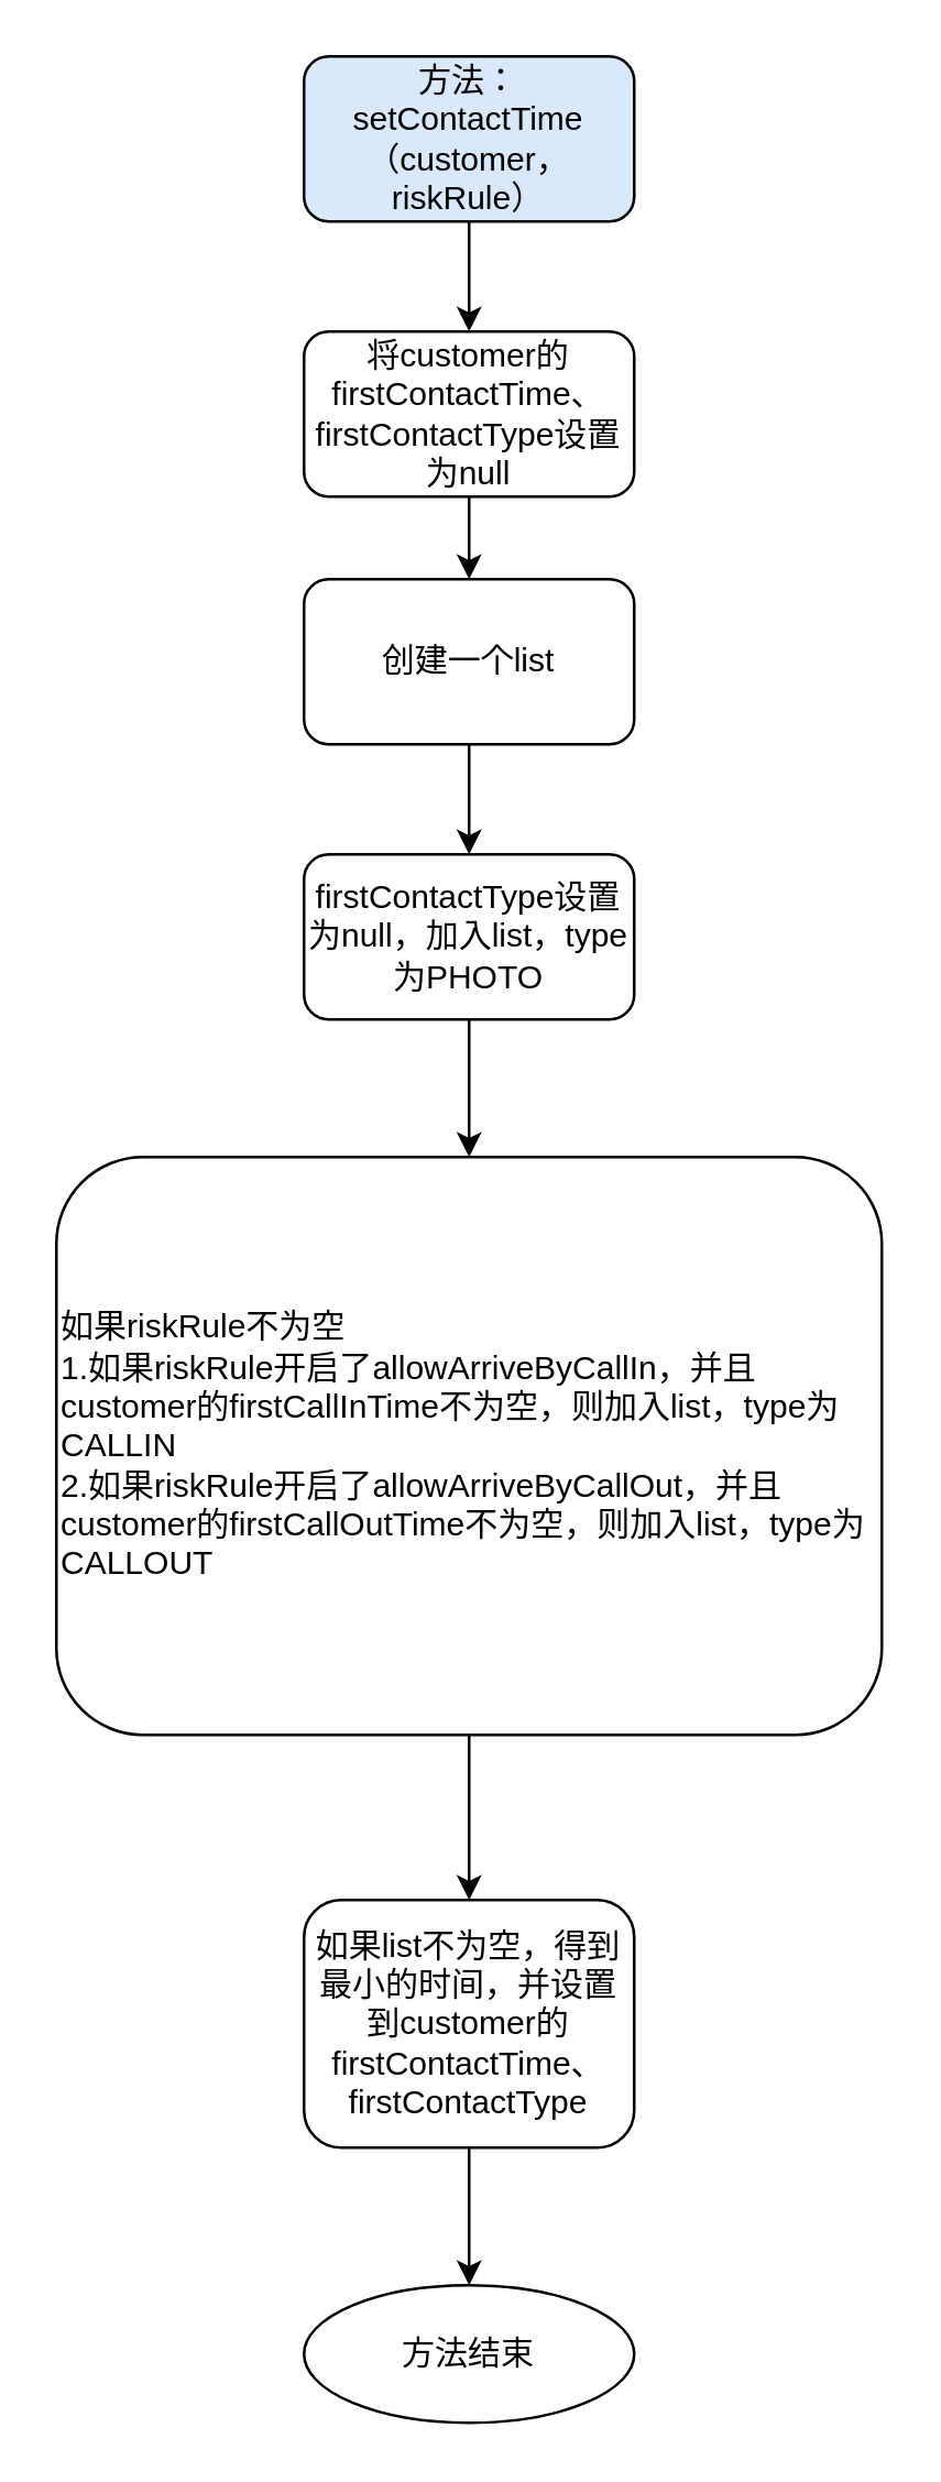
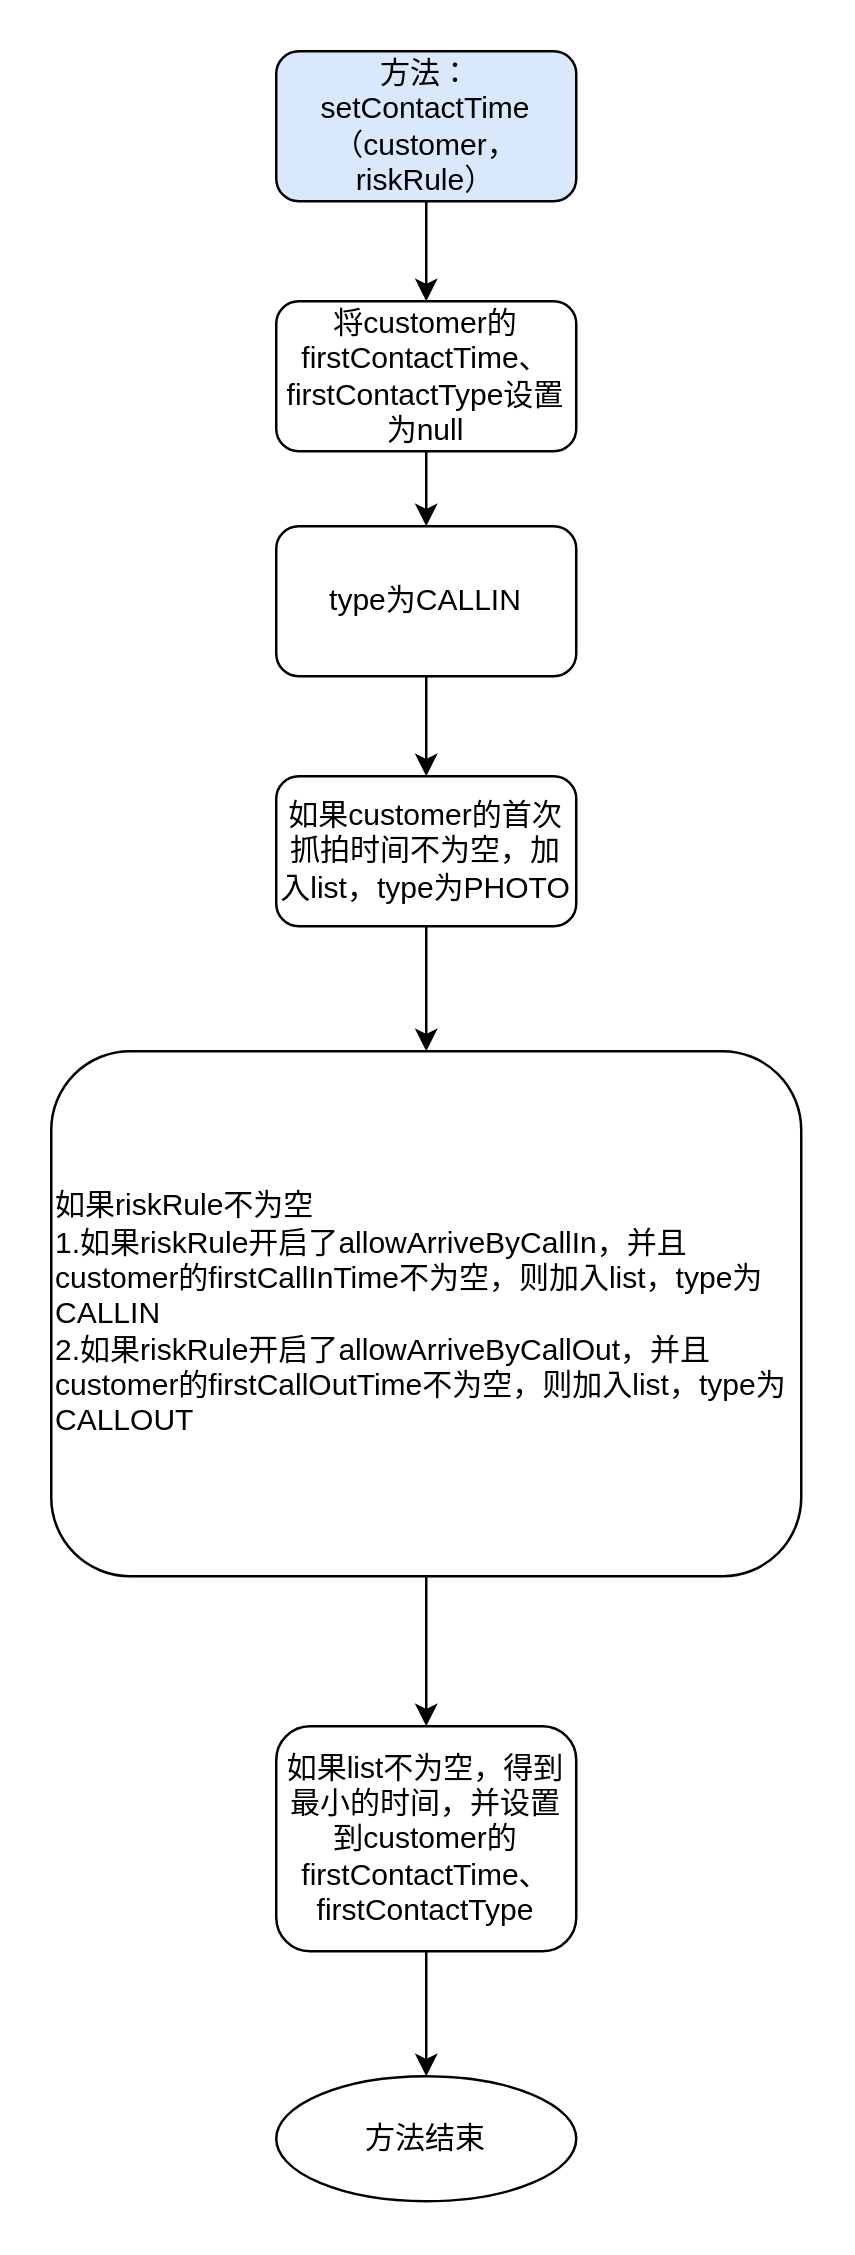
  <mxCell id="0" />
  <mxCell id="1" parent="0" />
  <mxCell id="2" value="" style="edgeStyle=orthogonalEdgeStyle;rounded=0;orthogonalLoop=1;jettySize=auto;html=1;" edge="1" parent="1" source="3" target="5"><mxGeometry relative="1" as="geometry" /></mxCell>
  <mxCell id="3" value="&lt;span style=&quot;text-align: left ; white-space: normal&quot;&gt;方法：&lt;/span&gt;&lt;br style=&quot;text-align: left ; white-space: normal&quot;&gt;&lt;span style=&quot;text-align: left ; white-space: normal&quot;&gt;setContactTime（customer，riskRule）&lt;/span&gt;" style="rounded=1;whiteSpace=wrap;html=1;fillColor=#dae8fc;" vertex="1" parent="1"><mxGeometry x="110" y="20" width="120" height="60" as="geometry" /></mxCell>
  <mxCell id="4" value="" style="edgeStyle=orthogonalEdgeStyle;rounded=0;orthogonalLoop=1;jettySize=auto;html=1;" edge="1" parent="1" source="5" target="7"><mxGeometry relative="1" as="geometry" /></mxCell>
  <mxCell id="5" value="将customer的&lt;br&gt;firstContactTime、&lt;br&gt;firstContactType设置为null" style="rounded=1;whiteSpace=wrap;html=1;" vertex="1" parent="1"><mxGeometry x="110" y="120" width="120" height="60" as="geometry" /></mxCell>
  <mxCell id="6" value="" style="edgeStyle=orthogonalEdgeStyle;rounded=0;orthogonalLoop=1;jettySize=auto;html=1;" edge="1" parent="1" source="7" target="9"><mxGeometry relative="1" as="geometry" /></mxCell>
- <mxCell id="7" value="创建一个list" style="rounded=1;whiteSpace=wrap;html=1;" vertex="1" parent="1"><mxGeometry x="110" y="210" width="120" height="60" as="geometry" /></mxCell>
+ <mxCell id="7" value="type为CALLIN" style="rounded=1;whiteSpace=wrap;html=1;" vertex="1" parent="1"><mxGeometry x="110" y="210" width="120" height="60" as="geometry" /></mxCell>
  <mxCell id="8" value="" style="edgeStyle=orthogonalEdgeStyle;rounded=0;orthogonalLoop=1;jettySize=auto;html=1;" edge="1" parent="1" source="9" target="11"><mxGeometry relative="1" as="geometry" /></mxCell>
- <mxCell id="9" value="firstContactType设置为null，加入list，type为PHOTO" style="rounded=1;whiteSpace=wrap;html=1;" vertex="1" parent="1"><mxGeometry x="110" y="310" width="120" height="60" as="geometry" /></mxCell>
+ <mxCell id="9" value="如果customer的首次抓拍时间不为空，加入list，type为PHOTO" style="rounded=1;whiteSpace=wrap;html=1;" vertex="1" parent="1"><mxGeometry x="110" y="310" width="120" height="60" as="geometry" /></mxCell>
  <mxCell id="10" value="" style="edgeStyle=orthogonalEdgeStyle;rounded=0;orthogonalLoop=1;jettySize=auto;html=1;" edge="1" parent="1" source="11" target="13"><mxGeometry relative="1" as="geometry" /></mxCell>
  <mxCell id="11" value="如果riskRule不为空&lt;br&gt;1.如果riskRule开启了allowArriveByCallIn，并且customer的firstCallInTime不为空，则加入list，type为CALLIN&lt;br&gt;2.如果riskRule开启了allowArriveByCallOut，并且customer的firstCallOutTime不为空，则加入list，type为CALLOUT" style="rounded=1;whiteSpace=wrap;html=1;align=left;" vertex="1" parent="1"><mxGeometry x="20" y="420" width="300" height="210" as="geometry" /></mxCell>
  <mxCell id="12" value="" style="edgeStyle=orthogonalEdgeStyle;rounded=0;orthogonalLoop=1;jettySize=auto;html=1;" edge="1" parent="1" source="13" target="14"><mxGeometry relative="1" as="geometry" /></mxCell>
  <mxCell id="13" value="如果list不为空，得到最小的时间，并设置到customer的&lt;br&gt;firstContactTime、firstContactType" style="rounded=1;whiteSpace=wrap;html=1;" vertex="1" parent="1"><mxGeometry x="110" y="690" width="120" height="90" as="geometry" /></mxCell>
  <mxCell id="14" value="方法结束" style="ellipse;whiteSpace=wrap;html=1;" vertex="1" parent="1"><mxGeometry x="110" y="830" width="120" height="50" as="geometry" /></mxCell>
